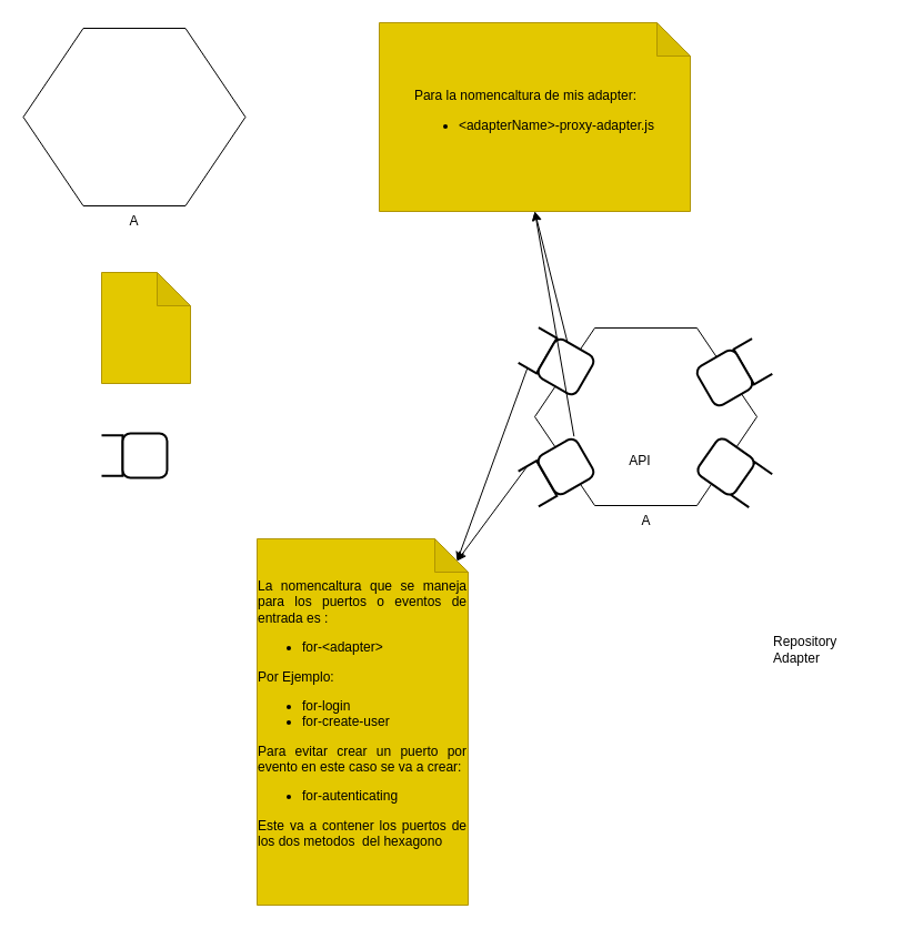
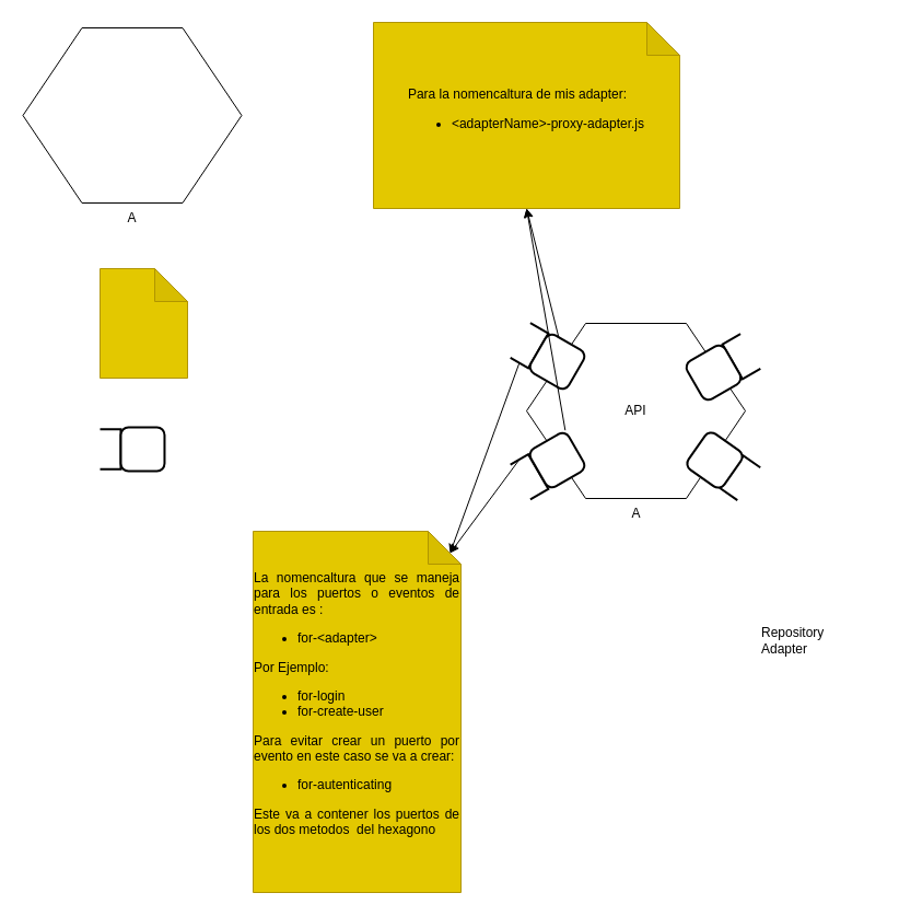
  <mxCell id="0" />
  <mxCell id="1" parent="0" />
  <mxCell id="2" value="A" style="verticalLabelPosition=bottom;verticalAlign=top;html=1;shape=hexagon;perimeter=hexagonPerimeter2;arcSize=6;size=0.27;" vertex="1" parent="1"><mxGeometry x="481" y="295" width="200" height="160" as="geometry" /></mxCell>
  <mxCell id="3" value="" style="group" vertex="1" connectable="0" parent="1"><mxGeometry x="91" y="390" width="58.97" height="40" as="geometry" /></mxCell>
  <mxCell id="4" value="" style="strokeWidth=2;html=1;shape=mxgraph.flowchart.annotation_1;align=left;pointerEvents=1;rotation=-180;" vertex="1" parent="3"><mxGeometry y="1.74" width="18.97" height="36.52" as="geometry" /></mxCell>
  <mxCell id="5" value="" style="rounded=1;whiteSpace=wrap;html=1;absoluteArcSize=1;arcSize=14;strokeWidth=2;rotation=0;" vertex="1" parent="3"><mxGeometry x="18.97" width="40" height="40" as="geometry" /></mxCell>
  <mxCell id="6" value="" style="group;rotation=30;" vertex="1" connectable="0" parent="1"><mxGeometry x="471" y="305" width="58.97" height="40" as="geometry" /></mxCell>
  <mxCell id="7" value="" style="strokeWidth=2;html=1;shape=mxgraph.flowchart.annotation_1;align=left;pointerEvents=1;rotation=-150;" vertex="1" parent="6"><mxGeometry x="3" y="-8" width="18.97" height="36.52" as="geometry" /></mxCell>
  <mxCell id="8" value="" style="rounded=1;whiteSpace=wrap;html=1;absoluteArcSize=1;arcSize=14;strokeWidth=2;rotation=30;" vertex="1" parent="6"><mxGeometry x="18" y="5" width="40" height="40" as="geometry" /></mxCell>
  <mxCell id="9" value="" style="group;rotation=-30;" vertex="1" connectable="0" parent="1"><mxGeometry x="471" y="405" width="58.97" height="40" as="geometry" /></mxCell>
  <mxCell id="10" value="" style="strokeWidth=2;html=1;shape=mxgraph.flowchart.annotation_1;align=left;pointerEvents=1;rotation=-210;" vertex="1" parent="9"><mxGeometry x="3" y="12" width="18.97" height="36.52" as="geometry" /></mxCell>
  <mxCell id="11" value="" style="rounded=1;whiteSpace=wrap;html=1;absoluteArcSize=1;arcSize=14;strokeWidth=2;rotation=-30;" vertex="1" parent="9"><mxGeometry x="18" y="-5" width="40" height="40" as="geometry" /></mxCell>
  <mxCell id="12" value="" style="group;rotation=-210;" vertex="1" connectable="0" parent="1"><mxGeometry x="631" y="315" width="58.97" height="40" as="geometry" /></mxCell>
  <mxCell id="13" value="" style="strokeWidth=2;html=1;shape=mxgraph.flowchart.annotation_1;align=left;pointerEvents=1;rotation=-390;" vertex="1" parent="12"><mxGeometry x="37" y="-8" width="18.97" height="36.52" as="geometry" /></mxCell>
  <mxCell id="14" value="" style="rounded=1;whiteSpace=wrap;html=1;absoluteArcSize=1;arcSize=14;strokeWidth=2;rotation=-210;" vertex="1" parent="12"><mxGeometry x="1" y="5" width="40" height="40" as="geometry" /></mxCell>
  <mxCell id="15" value="" style="group;rotation=-145;" vertex="1" connectable="0" parent="1"><mxGeometry x="631" y="405" width="58.97" height="40" as="geometry" /></mxCell>
  <mxCell id="16" value="" style="strokeWidth=2;html=1;shape=mxgraph.flowchart.annotation_1;align=left;pointerEvents=1;rotation=-325;" vertex="1" parent="15"><mxGeometry x="36" y="13" width="18.97" height="36.52" as="geometry" /></mxCell>
  <mxCell id="17" value="" style="rounded=1;whiteSpace=wrap;html=1;absoluteArcSize=1;arcSize=14;strokeWidth=2;rotation=-145;" vertex="1" parent="15"><mxGeometry x="2" y="-5" width="40" height="40" as="geometry" /></mxCell>
  <mxCell id="18" value="Repository Adapter" style="text;strokeColor=none;fillColor=none;align=left;verticalAlign=middle;spacingLeft=4;spacingRight=4;overflow=hidden;points=[[0,0.5],[1,0.5]];portConstraint=eastwest;rotatable=0;whiteSpace=wrap;html=1;" vertex="1" parent="1"><mxGeometry x="689.97" y="560" width="110" height="50" as="geometry" /></mxCell>
- <mxCell id="19" value="API" style="text;strokeColor=none;fillColor=none;align=center;verticalAlign=middle;spacingLeft=4;spacingRight=4;overflow=hidden;points=[[0,0.5],[1,0.5]];portConstraint=eastwest;rotatable=0;whiteSpace=wrap;html=1;" vertex="1" parent="1"><mxGeometry x="536" y="400" width="80" height="30" as="geometry" /></mxCell>
+ <mxCell id="19" value="API" style="text;strokeColor=none;fillColor=none;align=center;verticalAlign=middle;spacingLeft=4;spacingRight=4;overflow=hidden;points=[[0,0.5],[1,0.5]];portConstraint=eastwest;rotatable=0;whiteSpace=wrap;html=1;" vertex="1" parent="1"><mxGeometry x="541" y="360" width="80" height="30" as="geometry" /></mxCell>
  <mxCell id="20" value="&lt;div style=&quot;text-align: justify;&quot;&gt;&lt;span style=&quot;background-color: initial;&quot;&gt;La nomencaltura que se maneja para los puertos o eventos de entrada es :&lt;/span&gt;&lt;/div&gt;&lt;div style=&quot;text-align: justify;&quot;&gt;&lt;ul&gt;&lt;li&gt;&lt;span style=&quot;background-color: initial;&quot;&gt;for-&amp;lt;adapter&amp;gt;&lt;/span&gt;&lt;/li&gt;&lt;/ul&gt;&lt;/div&gt;&lt;div style=&quot;text-align: justify;&quot;&gt;&lt;span style=&quot;background-color: initial;&quot;&gt;Por Ejemplo:&lt;/span&gt;&lt;/div&gt;&lt;div style=&quot;text-align: justify;&quot;&gt;&lt;ul&gt;&lt;li&gt;&lt;span style=&quot;background-color: initial;&quot;&gt;for-login&lt;/span&gt;&lt;/li&gt;&lt;li&gt;&lt;span style=&quot;background-color: initial;&quot;&gt;for-create-user&lt;/span&gt;&lt;/li&gt;&lt;/ul&gt;Para evitar crear un puerto por evento en este caso se va a crear:&lt;/div&gt;&lt;div style=&quot;text-align: justify;&quot;&gt;&lt;ul&gt;&lt;li&gt;for-autenticating&lt;/li&gt;&lt;/ul&gt;Este va a contener los puertos de los dos metodos&amp;nbsp; del hexagono&lt;/div&gt;&lt;div style=&quot;text-align: justify;&quot;&gt;&lt;br&gt;&lt;/div&gt;" style="shape=note;whiteSpace=wrap;html=1;backgroundOutline=1;darkOpacity=0.05;fillColor=#e3c800;fontColor=#000000;strokeColor=#B09500;" vertex="1" parent="1"><mxGeometry x="231" y="485" width="190" height="330" as="geometry" /></mxCell>
  <mxCell id="21" style="edgeStyle=none;html=1;exitX=0.5;exitY=1;exitDx=0;exitDy=0;exitPerimeter=0;" edge="1" parent="1" source="10"><mxGeometry relative="1" as="geometry"><mxPoint x="411" y="505" as="targetPoint" /></mxGeometry></mxCell>
  <mxCell id="22" style="edgeStyle=none;html=1;exitX=0.5;exitY=0;exitDx=0;exitDy=0;exitPerimeter=0;" edge="1" parent="1" source="7"><mxGeometry relative="1" as="geometry"><mxPoint x="411" y="505" as="targetPoint" /></mxGeometry></mxCell>
  <mxCell id="23" value="" style="shape=note;whiteSpace=wrap;html=1;backgroundOutline=1;darkOpacity=0.05;fillColor=#e3c800;fontColor=#000000;strokeColor=#B09500;" vertex="1" parent="1"><mxGeometry x="91" y="245" width="80" height="100" as="geometry" /></mxCell>
  <mxCell id="24" value="A" style="verticalLabelPosition=bottom;verticalAlign=top;html=1;shape=hexagon;perimeter=hexagonPerimeter2;arcSize=6;size=0.27;" vertex="1" parent="1"><mxGeometry x="20.48" y="25" width="200" height="160" as="geometry" /></mxCell>
  <mxCell id="25" value="&lt;div style=&quot;text-align: justify;&quot;&gt;&lt;span style=&quot;background-color: initial;&quot;&gt;Para la nomencaltura de mis adapter:&lt;/span&gt;&lt;/div&gt;&lt;ul&gt;&lt;li style=&quot;text-align: justify;&quot;&gt;&amp;lt;adapterName&amp;gt;-proxy-adapter.js&lt;/li&gt;&lt;/ul&gt;" style="shape=note;whiteSpace=wrap;html=1;backgroundOutline=1;darkOpacity=0.05;fillColor=#e3c800;fontColor=#000000;strokeColor=#B09500;" vertex="1" parent="1"><mxGeometry x="341" y="20" width="280" height="170" as="geometry" /></mxCell>
  <mxCell id="26" style="edgeStyle=none;html=1;exitX=0.25;exitY=0;exitDx=0;exitDy=0;entryX=0.5;entryY=1;entryDx=0;entryDy=0;entryPerimeter=0;" edge="1" parent="1" source="8" target="25"><mxGeometry relative="1" as="geometry" /></mxCell>
  <mxCell id="27" style="edgeStyle=none;html=1;exitX=1;exitY=0;exitDx=0;exitDy=0;entryX=0.5;entryY=1;entryDx=0;entryDy=0;entryPerimeter=0;" edge="1" parent="1" source="11" target="25"><mxGeometry relative="1" as="geometry"><mxPoint x="501" as="targetPoint" y="215" /></mxGeometry></mxCell>
